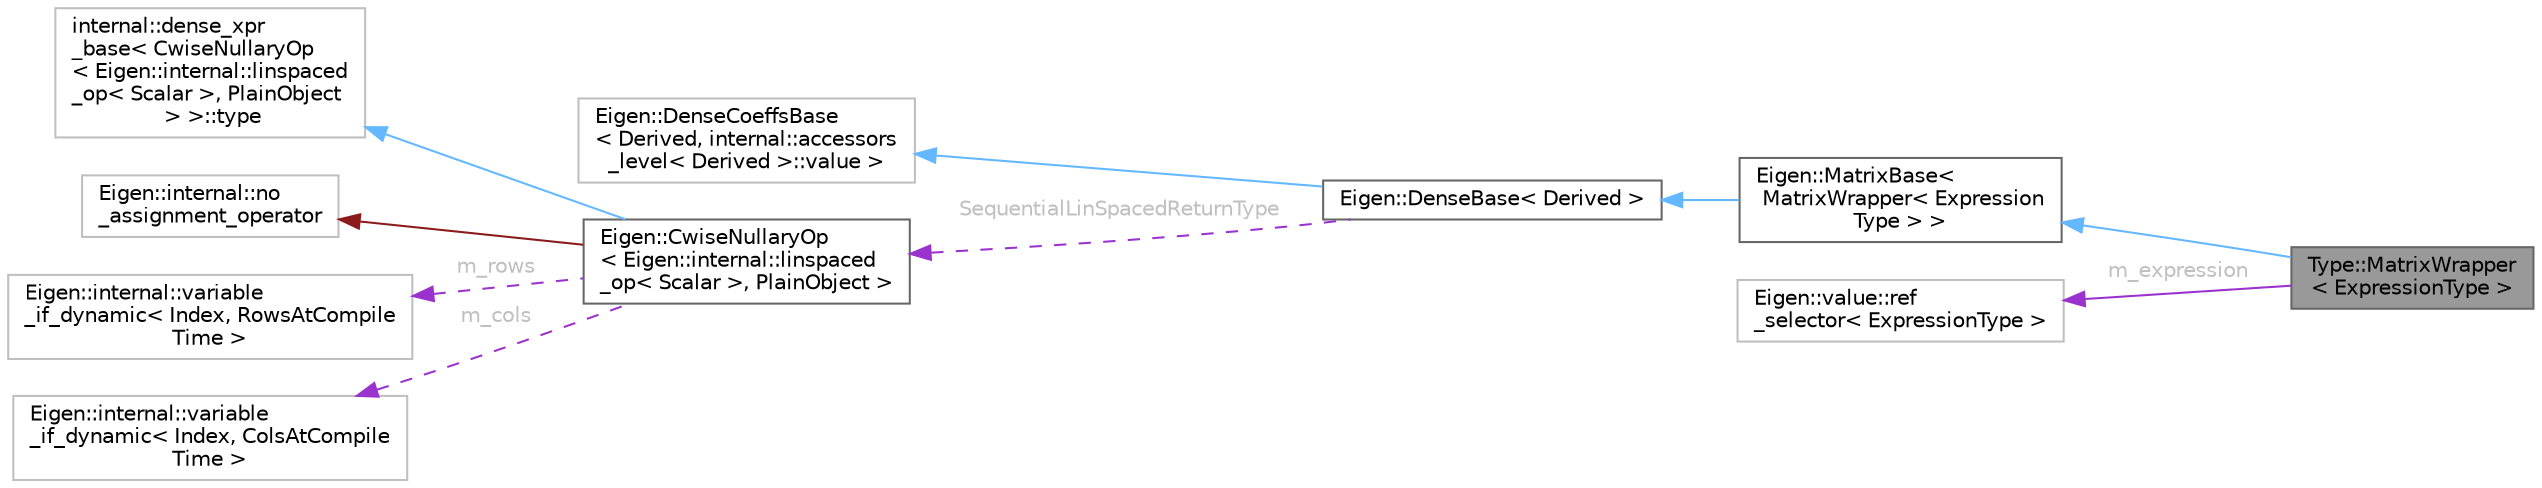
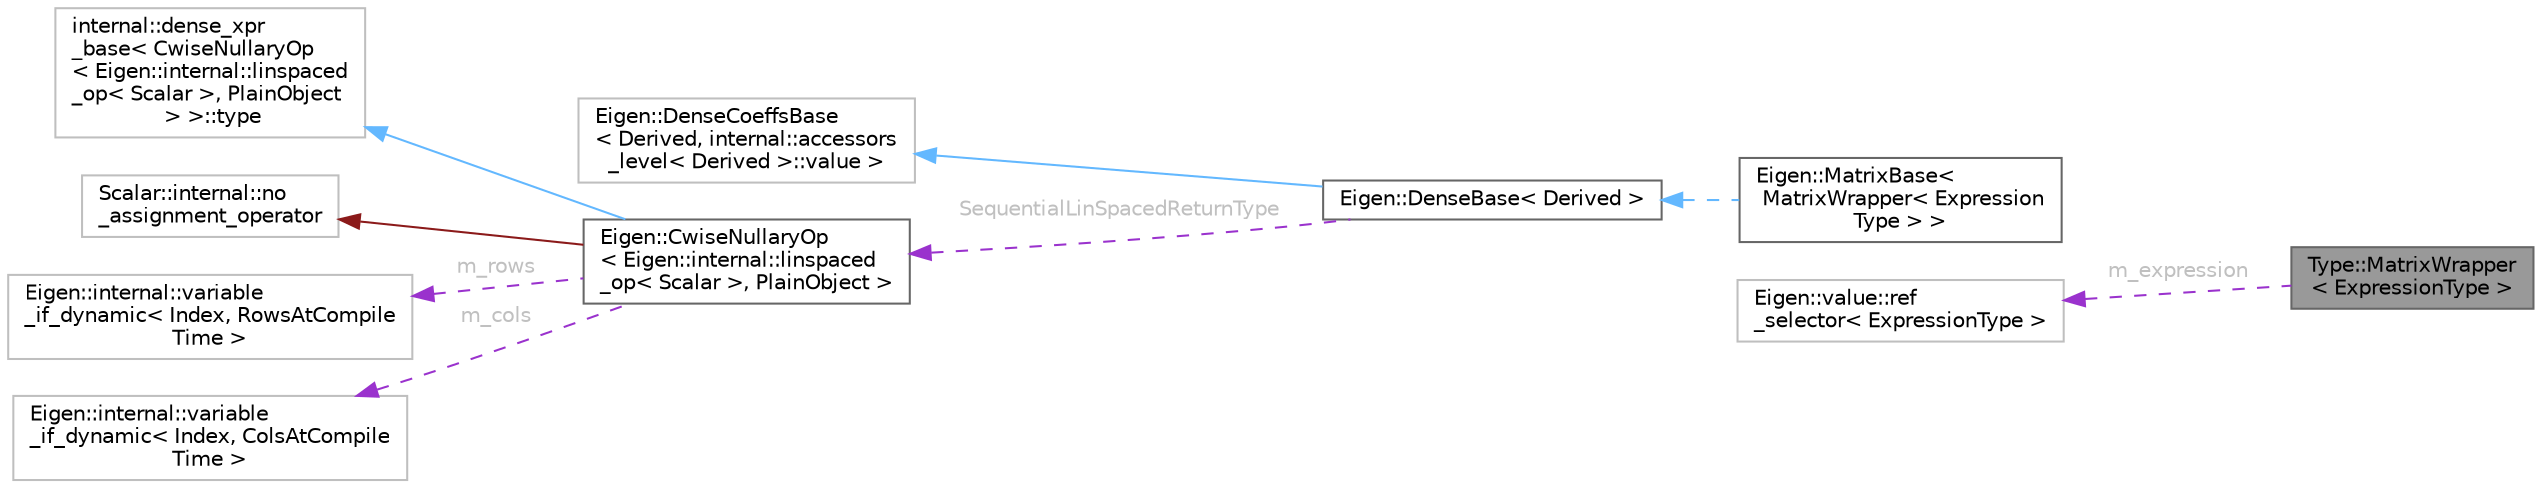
  digraph {
    rankdir=LR
    node [color=grey75 fillcolor=white fontname=Helvetica fontsize=10 shape=box style=filled]
    edge [color=steelblue1 dir=back fontname=Helvetica fontsize=10 labelfontname=Helvetica labelfontsize=10 style=solid]
    n1 [color=gray40 fillcolor=grey60 fontcolor=black height=0.2 label="Type::MatrixWrapper\l\< ExpressionType \>" width=0.4]
    n2 [color=gray40 height=0.2 label="Eigen::MatrixBase\<\l MatrixWrapper\< Expression\lType \> \>" width=0.4]
    n3 [color=gray40 height=0.2 label="Eigen::DenseBase\< Derived \>" width=0.4]
    n4 [height=0.2 label="Eigen::DenseCoeffsBase\l\< Derived, internal::accessors\l_level\< Derived \>::value \>" width=0.4]
    n5 [color=gray40 height=0.2 label="Eigen::CwiseNullaryOp\l\< Eigen::internal::linspaced\l_op\< Scalar \>, PlainObject \>" width=0.4]
    n6 [height=0.2 label="internal::dense_xpr\l_base\< CwiseNullaryOp\l\< Eigen::internal::linspaced\l_op\< Scalar \>, PlainObject\l \> \>::type" width=0.4]
-   n7 [height=0.2 label="Eigen::internal::no\l_assignment_operator" width=0.4]
+   n7 [height=0.2 label="Scalar::internal::no\l_assignment_operator" width=0.4]
    n8 [height=0.2 label="Eigen::internal::variable\l_if_dynamic\< Index, RowsAtCompile\lTime \>" width=0.4]
    n9 [height=0.2 label="Eigen::internal::variable\l_if_dynamic\< Index, ColsAtCompile\lTime \>" width=0.4]
    n10 [height=0.2 label="Eigen::value::ref\l_selector\< ExpressionType \>" width=0.4]
-   n2 -> n1
-   n3 -> n2
+   n3 -> n2 [style=dashed]
    n4 -> n3
    n5 -> n3 [color=darkorchid3 fontcolor=grey label=<<TABLE CELLBORDER="0" BORDER="0"><TR><TD VALIGN="top" ALIGN="LEFT" CELLPADDING="1" CELLSPACING="0">SequentialLinSpacedReturnType</TD></TR> </TABLE>> style=dashed]
    n6 -> n5
    n7 -> n5 [color=firebrick4]
    n8 -> n5 [color=darkorchid3 fontcolor=grey label=<<TABLE CELLBORDER="0" BORDER="0"><TR><TD VALIGN="top" ALIGN="LEFT" CELLPADDING="1" CELLSPACING="0">m_rows</TD></TR> </TABLE>> style=dashed]
    n9 -> n5 [color=darkorchid3 fontcolor=grey label=<<TABLE CELLBORDER="0" BORDER="0"><TR><TD VALIGN="top" ALIGN="LEFT" CELLPADDING="1" CELLSPACING="0">m_cols</TD></TR> </TABLE>> style=dashed]
-   n10 -> n1 [color=darkorchid3 fontcolor=grey label=<<TABLE CELLBORDER="0" BORDER="0"><TR><TD VALIGN="top" ALIGN="LEFT" CELLPADDING="1" CELLSPACING="0">m_expression</TD></TR> </TABLE>>]
+   n10 -> n1 [color=darkorchid3 fontcolor=grey label=<<TABLE CELLBORDER="0" BORDER="0"><TR><TD VALIGN="top" ALIGN="LEFT" CELLPADDING="1" CELLSPACING="0">m_expression</TD></TR> </TABLE>> style=dashed]
  }
